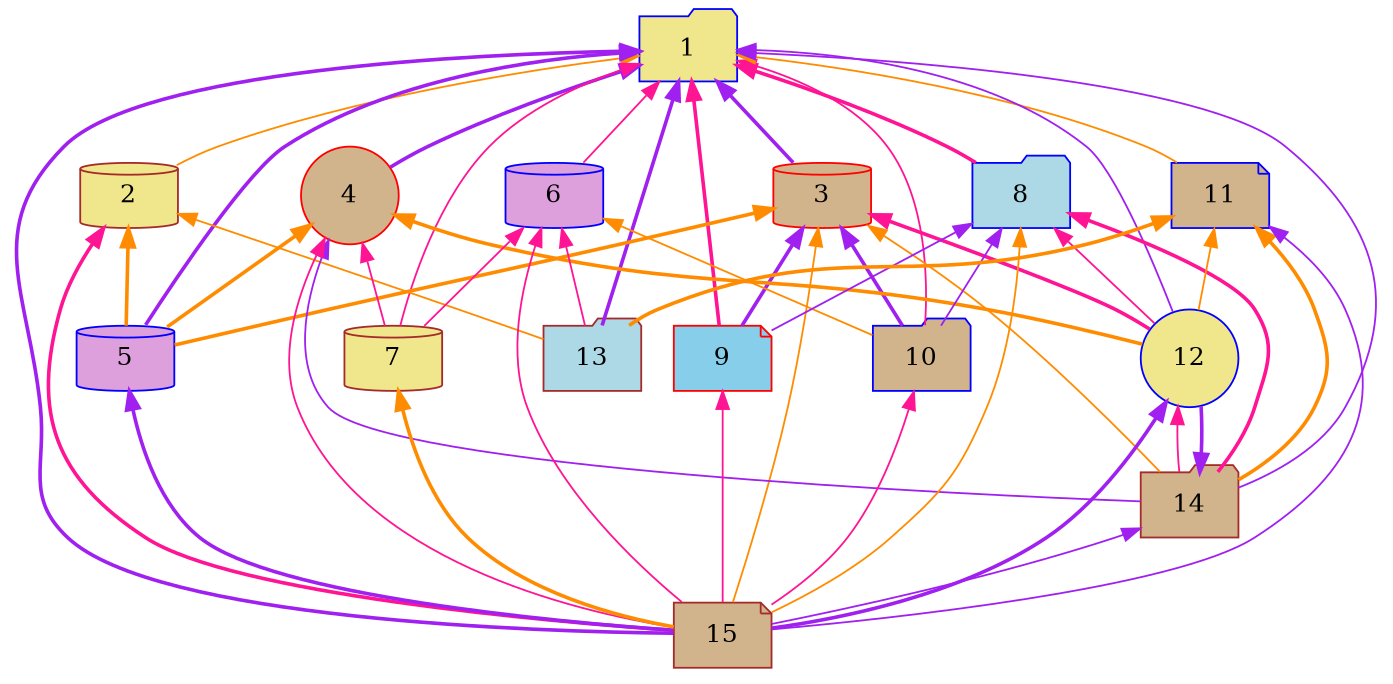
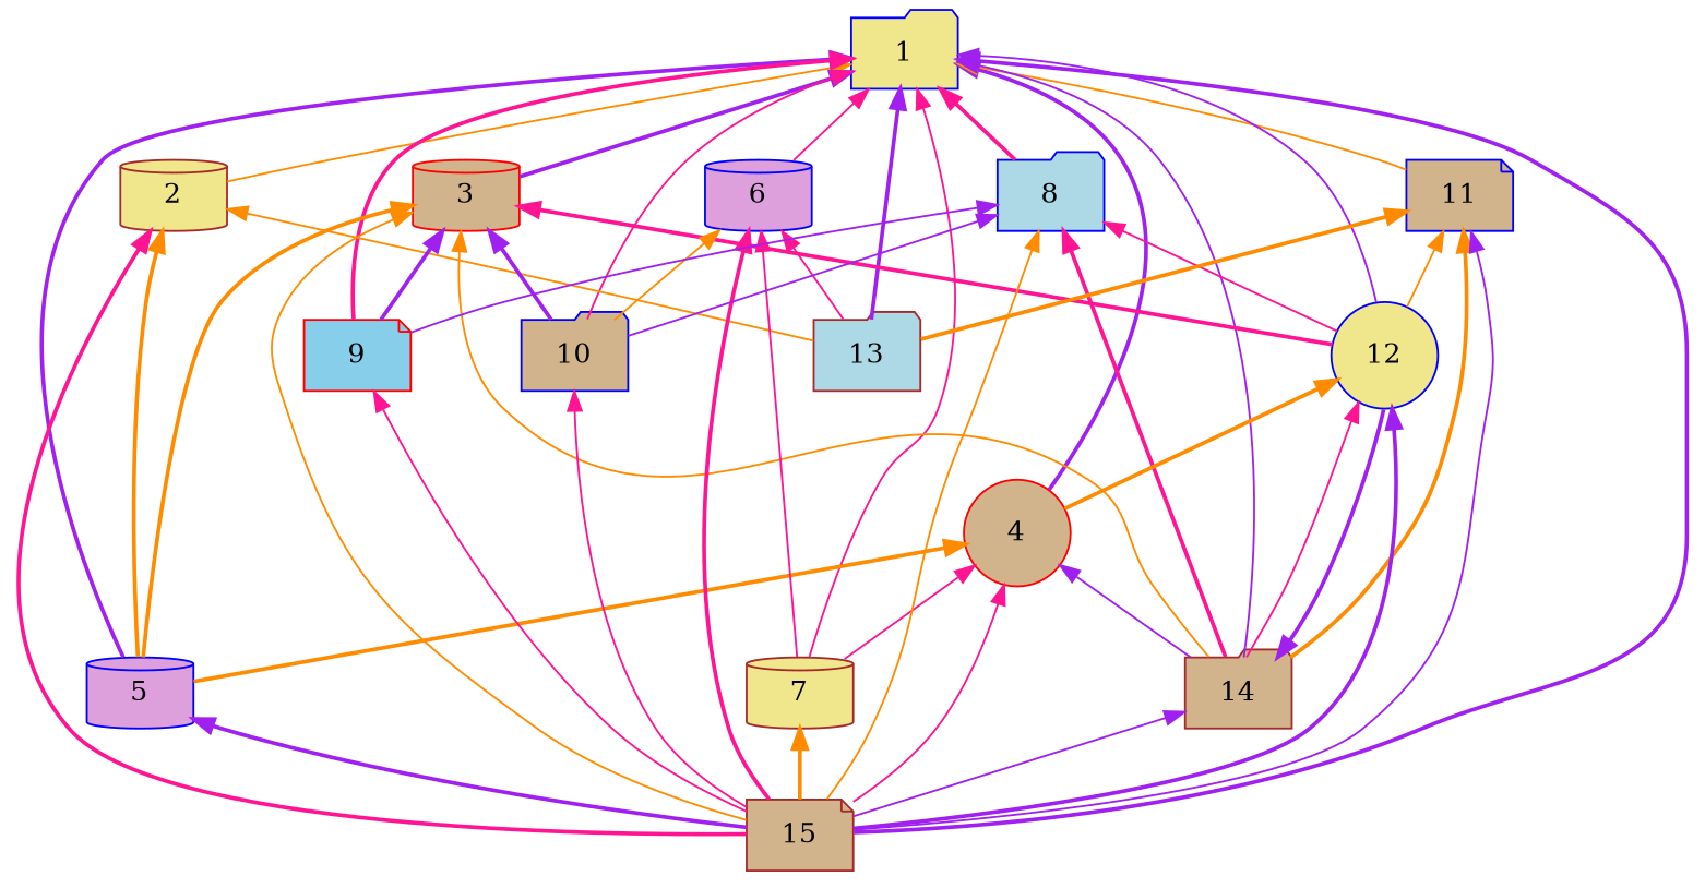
  strict digraph {
    node [color=blue fillcolor=tan shape=folder style=filled]
    edge [color=purple dir=back style=solid]
    n1 [fillcolor=khaki height=0.5 label=1 width=0.75]
    n2 [color=brown fillcolor=khaki height=0.5 label=2 shape=cylinder width=0.75]
    n3 [color=red height=0.5 label=3 shape=cylinder width=0.75]
    n4 [color=red height=0.5 label=4 shape=circle width=0.75]
    n5 [fillcolor=plum height=0.5 label=5 shape=cylinder width=0.75]
    n6 [fillcolor=plum height=0.5 label=6 shape=cylinder width=0.75]
    n7 [color=brown fillcolor=khaki height=0.5 label=7 shape=cylinder width=0.75]
    n8 [fillcolor=lightblue height=0.5 label=8 width=0.75]
    n9 [color=red fillcolor=skyblue height=0.5 label=9 shape=note width=0.75]
    n10 [height=0.5 label=10 width=0.75]
    n11 [height=0.5 label=11 shape=note width=0.75]
    n12 [fillcolor=khaki height=0.5 label=12 shape=circle width=0.75]
    n13 [color=brown fillcolor=lightblue height=0.5 label=13 width=0.75]
    n14 [color=brown height=0.5 label=14 width=0.75]
    n15 [color=brown height=0.5 label=15 shape=note width=0.75]
    n1 -> n2 [color=darkorange]
    n1 -> n3 [style=bold]
    n1 -> n4 [style=bold]
    n1 -> n5 [style=bold]
    n1 -> n6 [color=deeppink]
    n1 -> n7 [color=deeppink]
    n1 -> n8 [color=deeppink style=bold]
    n1 -> n9 [color=deeppink style=bold]
    n1 -> n10 [color=deeppink]
    n1 -> n11 [color=darkorange]
    n1 -> n12
    n1 -> n13 [style=bold]
    n1 -> n14
    n1 -> n15 [style=bold]
    n2 -> n5 [color=darkorange style=bold]
    n2 -> n13 [color=darkorange]
    n2 -> n15 [color=deeppink style=bold]
    n3 -> n5 [color=darkorange style=bold]
    n3 -> n9 [style=bold]
    n3 -> n10 [style=bold]
    n3 -> n12 [color=deeppink style=bold]
    n3 -> n14 [color=darkorange]
    n3 -> n15 [color=darkorange]
    n4 -> n5 [color=darkorange style=bold]
    n4 -> n7 [color=deeppink]
-   n4 -> n12 [color=darkorange style=bold]
+   n12 -> n4 [color=darkorange style=bold]
    n4 -> n14
    n4 -> n15 [color=deeppink]
    n5 -> n15 [style=bold]
    n6 -> n7 [color=deeppink]
    n6 -> n10 [color=darkorange]
    n6 -> n13 [color=deeppink]
-   n6 -> n15 [color=deeppink]
+   n6 -> n15 [color=deeppink style=bold]
    n7 -> n15 [color=darkorange style=bold]
    n8 -> n9
    n8 -> n10
    n8 -> n12 [color=deeppink]
    n8 -> n14 [color=deeppink style=bold]
    n8 -> n15 [color=darkorange]
    n9 -> n15 [color=deeppink]
    n10 -> n15 [color=deeppink]
    n11 -> n12 [color=darkorange]
    n11 -> n13 [color=darkorange style=bold]
    n11 -> n14 [color=darkorange style=bold]
    n11 -> n15
    n12 -> n14 [color=deeppink]
    n12 -> n15 [style=bold]
    n14 -> n12 [style=bold]
    n14 -> n15
  }
